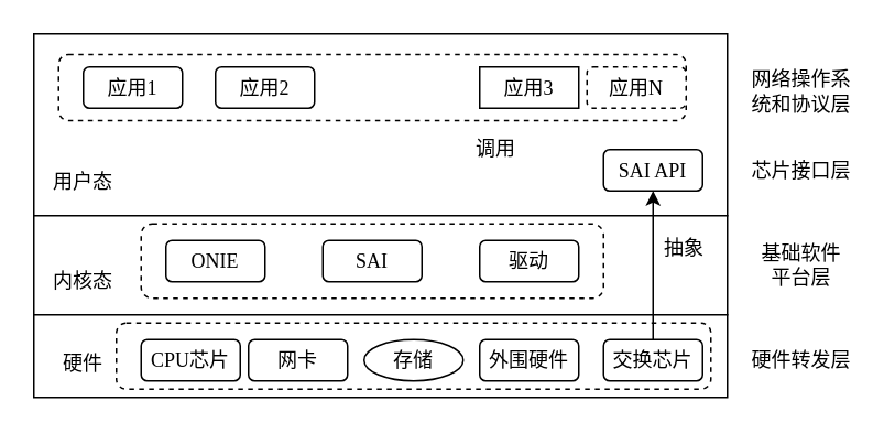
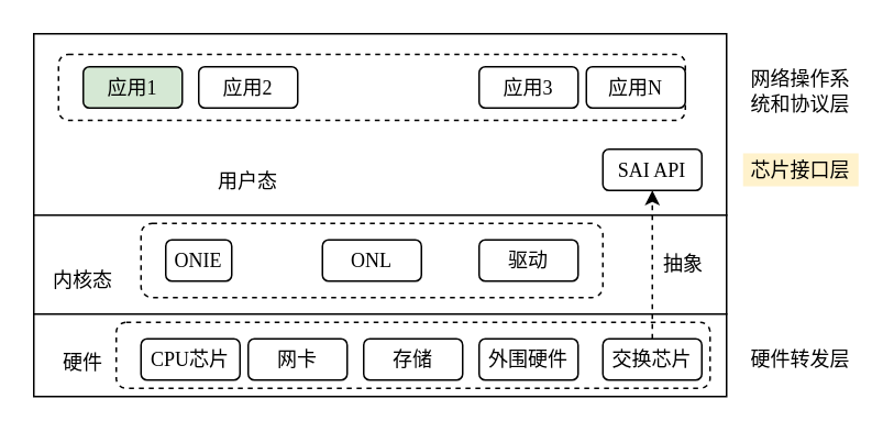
  <mxCell id="0" />
  <mxCell id="1" parent="0" />
  <mxCell id="2" value="" style="rounded=0;whiteSpace=wrap;html=1;" vertex="1" parent="1"><mxGeometry x="20" y="20" width="420" height="110" as="geometry" /></mxCell>
  <mxCell id="3" value="" style="rounded=0;whiteSpace=wrap;html=1;" vertex="1" parent="1"><mxGeometry x="20" y="130" width="420" height="60" as="geometry" /></mxCell>
  <mxCell id="4" value="" style="rounded=0;whiteSpace=wrap;html=1;" vertex="1" parent="1"><mxGeometry x="20" y="190" width="420" height="50" as="geometry" /></mxCell>
- <mxCell id="5" value="&lt;font face=&quot;宋体&quot;&gt;用户态&lt;/font&gt;" style="rounded=0;whiteSpace=wrap;html=1;strokeColor=none;" vertex="1" parent="1"><mxGeometry x="30" y="100" width="40" height="20" as="geometry" /></mxCell>
+ <mxCell id="5" value="&lt;font face=&quot;宋体&quot;&gt;用户态&lt;/font&gt;" style="rounded=0;whiteSpace=wrap;html=1;strokeColor=none;" vertex="1" parent="1"><mxGeometry x="130" y="100" width="40" height="20" as="geometry" /></mxCell>
  <mxCell id="6" value="" style="rounded=1;whiteSpace=wrap;html=1;dashed=1;" vertex="1" parent="1"><mxGeometry x="35" y="32.5" width="380" height="40" as="geometry" /></mxCell>
  <mxCell id="7" value="&lt;font face=&quot;宋体&quot;&gt;内核态&lt;/font&gt;" style="rounded=0;whiteSpace=wrap;html=1;strokeColor=none;" vertex="1" parent="1"><mxGeometry x="30" y="160" width="40" height="20" as="geometry" /></mxCell>
  <mxCell id="8" value="&lt;font face=&quot;宋体&quot;&gt;硬件&lt;/font&gt;" style="rounded=0;whiteSpace=wrap;html=1;strokeColor=none;" vertex="1" parent="1"><mxGeometry x="30" y="210" width="40" height="20" as="geometry" /></mxCell>
  <mxCell id="9" value="" style="rounded=1;whiteSpace=wrap;html=1;dashed=1;" vertex="1" parent="1"><mxGeometry x="85" y="135" width="280" height="45" as="geometry" /></mxCell>
  <mxCell id="10" value="&lt;font face=&quot;Times New Roman&quot;&gt;SAI API&lt;/font&gt;" style="rounded=1;whiteSpace=wrap;html=1;" vertex="1" parent="1"><mxGeometry x="365" y="90" width="60" height="25" as="geometry" /></mxCell>
- <mxCell id="11" value="&lt;font face=&quot;宋体&quot;&gt;应用1&lt;/font&gt;" style="rounded=1;whiteSpace=wrap;html=1;" vertex="1" parent="1"><mxGeometry x="50" y="40" width="60" height="25" as="geometry" /></mxCell>
- <mxCell id="12" value="&lt;font face=&quot;宋体&quot;&gt;应用2&lt;/font&gt;" style="rounded=1;whiteSpace=wrap;html=1;" vertex="1" parent="1"><mxGeometry x="130" y="40" width="60" height="25" as="geometry" /></mxCell>
- <mxCell id="13" value="&lt;font face=&quot;宋体&quot;&gt;应用3&lt;/font&gt;" style="whiteSpace=wrap;html=1;rounded=0;" vertex="1" parent="1"><mxGeometry x="290" y="40" width="60" height="25" as="geometry" /></mxCell>
- <mxCell id="14" value="&lt;font face=&quot;宋体&quot;&gt;应用N&lt;/font&gt;" style="rounded=1;whiteSpace=wrap;html=1;dashed=1;" vertex="1" parent="1"><mxGeometry x="355" y="40" width="60" height="25" as="geometry" /></mxCell>
- <mxCell id="15" value="&lt;font face=&quot;宋体&quot;&gt;调用&lt;/font&gt;" style="rounded=0;whiteSpace=wrap;html=1;strokeColor=none;" vertex="1" parent="1"><mxGeometry x="260" y="80" width="80" height="20" as="geometry" /></mxCell>
- <mxCell id="16" value="&lt;font face=&quot;宋体&quot;&gt;ONIE&lt;/font&gt;" style="rounded=1;whiteSpace=wrap;html=1;" vertex="1" parent="1"><mxGeometry x="100" y="145" width="60" height="25" as="geometry" /></mxCell>
- <mxCell id="17" value="&lt;font face=&quot;宋体&quot;&gt;SAI&lt;/font&gt;" style="rounded=1;whiteSpace=wrap;html=1;" vertex="1" parent="1"><mxGeometry x="195" y="145" width="60" height="25" as="geometry" /></mxCell>
+ <mxCell id="11" value="&lt;font face=&quot;宋体&quot;&gt;应用1&lt;/font&gt;" style="rounded=1;whiteSpace=wrap;html=1;fillColor=#d5e8d4;" vertex="1" parent="1"><mxGeometry x="50" y="40" width="60" height="25" as="geometry" /></mxCell>
+ <mxCell id="12" value="&lt;font face=&quot;宋体&quot;&gt;应用2&lt;/font&gt;" style="rounded=1;whiteSpace=wrap;html=1;" vertex="1" parent="1"><mxGeometry x="120" y="40" width="60" height="25" as="geometry" /></mxCell>
+ <mxCell id="13" value="&lt;font face=&quot;宋体&quot;&gt;应用3&lt;/font&gt;" style="rounded=1;whiteSpace=wrap;html=1;" vertex="1" parent="1"><mxGeometry x="290" y="40" width="60" height="25" as="geometry" /></mxCell>
+ <mxCell id="14" value="&lt;font face=&quot;宋体&quot;&gt;应用N&lt;/font&gt;" style="rounded=1;whiteSpace=wrap;html=1;" vertex="1" parent="1"><mxGeometry x="355" y="40" width="60" height="25" as="geometry" /></mxCell>
+ <mxCell id="16" value="&lt;font face=&quot;宋体&quot;&gt;ONIE&lt;/font&gt;" style="rounded=1;whiteSpace=wrap;html=1;" vertex="1" parent="1"><mxGeometry x="100" y="145" width="40" height="25" as="geometry" /></mxCell>
+ <mxCell id="17" value="&lt;font face=&quot;宋体&quot;&gt;ONL&lt;/font&gt;" style="rounded=1;whiteSpace=wrap;html=1;" vertex="1" parent="1"><mxGeometry x="195" y="145" width="60" height="25" as="geometry" /></mxCell>
  <mxCell id="18" value="&lt;font face=&quot;宋体&quot;&gt;驱动&lt;/font&gt;" style="rounded=1;whiteSpace=wrap;html=1;" vertex="1" parent="1"><mxGeometry x="290" y="145" width="60" height="25" as="geometry" /></mxCell>
  <mxCell id="19" value="" style="rounded=1;whiteSpace=wrap;html=1;dashed=1;" vertex="1" parent="1"><mxGeometry x="70" y="195" width="360" height="40" as="geometry" /></mxCell>
  <mxCell id="20" style="edgeStyle=orthogonalEdgeStyle;rounded=0;orthogonalLoop=1;jettySize=auto;html=1;exitX=0.5;exitY=1;exitDx=0;exitDy=0;" edge="1" parent="1" source="8" target="8"><mxGeometry relative="1" as="geometry" /></mxCell>
  <mxCell id="21" value="&lt;font face=&quot;宋体&quot;&gt;CPU芯片&lt;/font&gt;" style="rounded=1;whiteSpace=wrap;html=1;flipH=1;" vertex="1" parent="1"><mxGeometry x="85" y="205" width="60" height="25" as="geometry" /></mxCell>
  <mxCell id="22" value="&lt;font face=&quot;宋体&quot;&gt;网卡&lt;/font&gt;" style="rounded=1;whiteSpace=wrap;html=1;flipH=1;" vertex="1" parent="1"><mxGeometry x="150" y="205" width="60" height="25" as="geometry" /></mxCell>
- <mxCell id="23" value="&lt;font face=&quot;宋体&quot;&gt;存储&lt;/font&gt;" style="ellipse;whiteSpace=wrap;html=1;flipH=1;" vertex="1" parent="1"><mxGeometry x="220" y="205" width="60" height="25" as="geometry" /></mxCell>
+ <mxCell id="23" value="&lt;font face=&quot;宋体&quot;&gt;存储&lt;/font&gt;" style="rounded=1;whiteSpace=wrap;html=1;flipH=1;" vertex="1" parent="1"><mxGeometry x="220" y="205" width="60" height="25" as="geometry" /></mxCell>
  <mxCell id="24" value="&lt;font face=&quot;宋体&quot;&gt;外围硬件&lt;/font&gt;" style="rounded=1;whiteSpace=wrap;html=1;flipH=1;" vertex="1" parent="1"><mxGeometry x="290" y="205" width="60" height="25" as="geometry" /></mxCell>
  <mxCell id="25" value="&lt;font face=&quot;宋体&quot;&gt;交换芯片&lt;/font&gt;" style="rounded=1;whiteSpace=wrap;html=1;flipH=1;" vertex="1" parent="1"><mxGeometry x="365" y="205" width="60" height="25" as="geometry" /></mxCell>
- <mxCell id="26" value="" style="endArrow=classic;html=1;rounded=0;entryX=0.5;entryY=1;entryDx=0;entryDy=0;exitX=0.5;exitY=0;exitDx=0;exitDy=0;" edge="1" parent="1" source="25" target="10"><mxGeometry width="50" height="50" relative="1" as="geometry"><mxPoint x="320" y="380" as="sourcePoint" /><mxPoint x="370" y="330" as="targetPoint" /></mxGeometry></mxCell>
- <mxCell id="27" value="&lt;font face=&quot;宋体&quot;&gt;抽象&lt;/font&gt;" style="rounded=0;whiteSpace=wrap;html=1;strokeColor=none;" vertex="1" parent="1"><mxGeometry x="399" y="140" width="30" height="20" as="geometry" /></mxCell>
+ <mxCell id="26" value="" style="endArrow=classic;html=1;rounded=0;entryX=0.5;entryY=1;entryDx=0;entryDy=0;exitX=0.5;exitY=0;exitDx=0;exitDy=0;dashed=1;" edge="1" parent="1" source="25" target="10"><mxGeometry width="50" height="50" relative="1" as="geometry"><mxPoint x="320" y="380" as="sourcePoint" /><mxPoint x="370" y="330" as="targetPoint" /></mxGeometry></mxCell>
+ <mxCell id="27" value="&lt;font face=&quot;宋体&quot;&gt;抽象&lt;/font&gt;" style="rounded=0;whiteSpace=wrap;html=1;strokeColor=none;" vertex="1" parent="1"><mxGeometry x="399" y="150" width="30" height="20" as="geometry" /></mxCell>
  <mxCell id="28" value="&lt;font face=&quot;宋体&quot;&gt;硬件转发层&lt;/font&gt;" style="rounded=0;whiteSpace=wrap;html=1;strokeColor=none;" vertex="1" parent="1"><mxGeometry x="450" y="207.5" width="70" height="20" as="geometry" /></mxCell>
- <mxCell id="29" value="&lt;font face=&quot;宋体&quot;&gt;基础软件平台层&lt;/font&gt;" style="rounded=0;whiteSpace=wrap;html=1;strokeColor=none;" vertex="1" parent="1"><mxGeometry x="460" y="150" width="50" height="20" as="geometry" /></mxCell>
- <mxCell id="30" value="&lt;font face=&quot;宋体&quot;&gt;芯片接口层&lt;/font&gt;" style="rounded=0;whiteSpace=wrap;html=1;strokeColor=none;" vertex="1" parent="1"><mxGeometry x="450" y="92.5" width="70" height="20" as="geometry" /></mxCell>
+ <mxCell id="30" value="&lt;font face=&quot;宋体&quot;&gt;芯片接口层&lt;/font&gt;" style="rounded=0;whiteSpace=wrap;html=1;strokeColor=none;fillColor=#fff2cc;" vertex="1" parent="1"><mxGeometry x="450" y="92.5" width="70" height="20" as="geometry" /></mxCell>
  <mxCell id="31" value="&lt;font face=&quot;宋体&quot;&gt;网络操作系统和协议层&lt;/font&gt;" style="rounded=0;whiteSpace=wrap;html=1;strokeColor=none;" vertex="1" parent="1"><mxGeometry x="450" y="45" width="70" height="20" as="geometry" /></mxCell>
